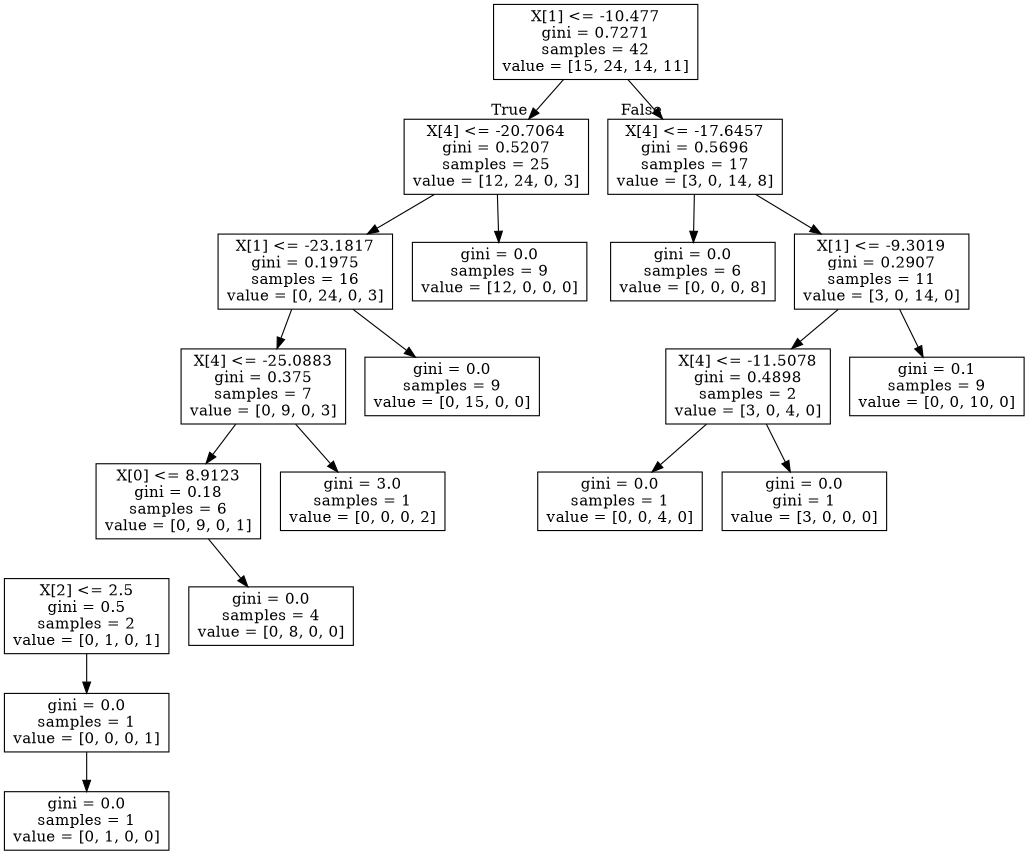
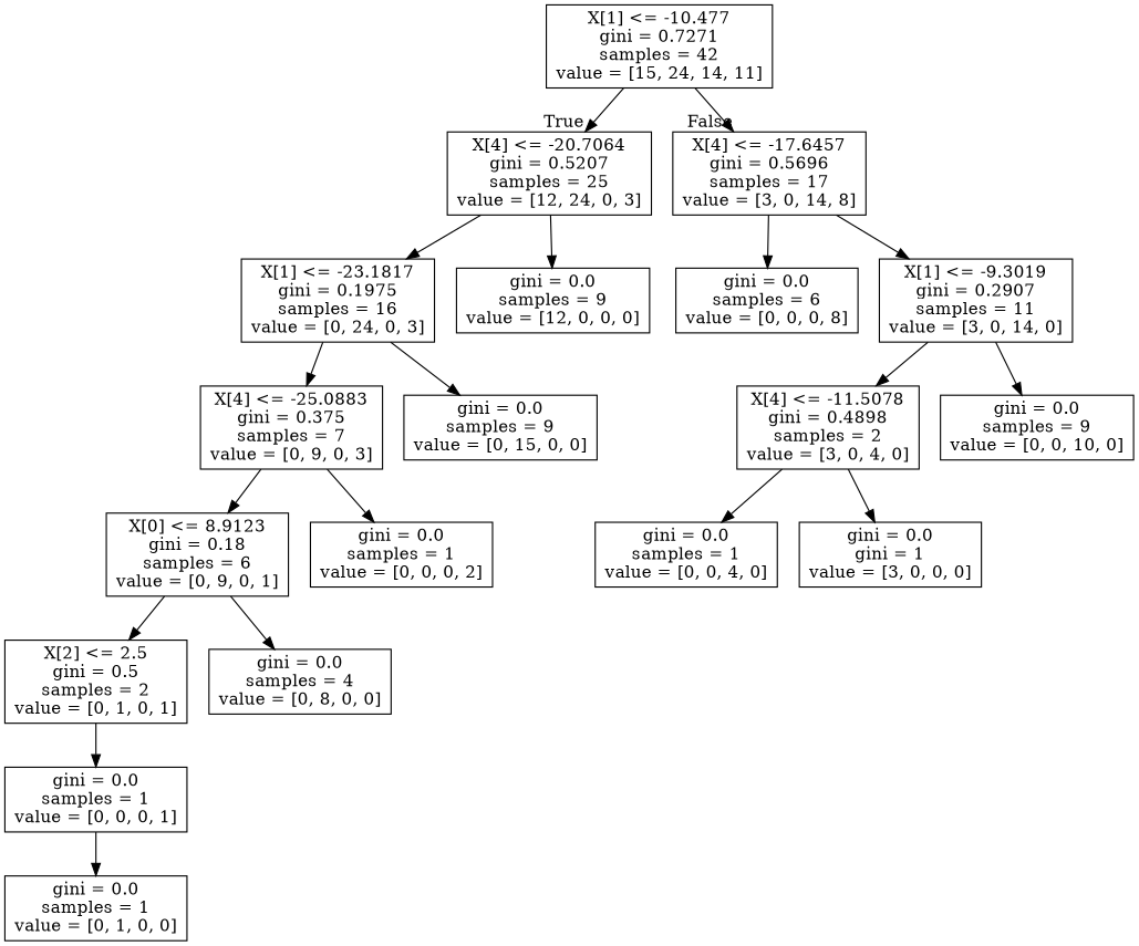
  digraph {
    node [shape=box]
    n1 [label="X[1] <= -10.477\ngini = 0.7271\nsamples = 42\nvalue = [15, 24, 14, 11]"]
    n2 [label="X[4] <= -20.7064\ngini = 0.5207\nsamples = 25\nvalue = [12, 24, 0, 3]"]
    n3 [label="X[4] <= -17.6457\ngini = 0.5696\nsamples = 17\nvalue = [3, 0, 14, 8]"]
    n4 [label="X[1] <= -23.1817\ngini = 0.1975\nsamples = 16\nvalue = [0, 24, 0, 3]"]
    n5 [label="gini = 0.0\nsamples = 9\nvalue = [12, 0, 0, 0]"]
    n6 [label="gini = 0.0\nsamples = 6\nvalue = [0, 0, 0, 8]"]
    n7 [label="X[1] <= -9.3019\ngini = 0.2907\nsamples = 11\nvalue = [3, 0, 14, 0]"]
    n8 [label="X[4] <= -25.0883\ngini = 0.375\nsamples = 7\nvalue = [0, 9, 0, 3]"]
    n9 [label="gini = 0.0\nsamples = 9\nvalue = [0, 15, 0, 0]"]
    n10 [label="X[0] <= 8.9123\ngini = 0.18\nsamples = 6\nvalue = [0, 9, 0, 1]"]
-   n11 [label="gini = 3.0\nsamples = 1\nvalue = [0, 0, 0, 2]"]
+   n11 [label="gini = 0.0\nsamples = 1\nvalue = [0, 0, 0, 2]"]
    n12 [label="X[2] <= 2.5\ngini = 0.5\nsamples = 2\nvalue = [0, 1, 0, 1]"]
    n13 [label="gini = 0.0\nsamples = 4\nvalue = [0, 8, 0, 0]"]
    n14 [label="gini = 0.0\nsamples = 1\nvalue = [0, 0, 0, 1]"]
    n15 [label="gini = 0.0\nsamples = 1\nvalue = [0, 1, 0, 0]"]
    n16 [label="X[4] <= -11.5078\ngini = 0.4898\nsamples = 2\nvalue = [3, 0, 4, 0]"]
-   n17 [label="gini = 0.1\nsamples = 9\nvalue = [0, 0, 10, 0]"]
+   n17 [label="gini = 0.0\nsamples = 9\nvalue = [0, 0, 10, 0]"]
    n18 [label="gini = 0.0\nsamples = 1\nvalue = [0, 0, 4, 0]"]
    n19 [label="gini = 0.0\ngini = 1\nvalue = [3, 0, 0, 0]"]
    n1 -> n2 [headlabel=True labelangle=45 labeldistance=2.5]
    n1 -> n3 [headlabel=False labelangle=-45 labeldistance=2.5]
    n2 -> n4
    n2 -> n5
    n3 -> n6
    n3 -> n7
    n4 -> n8
    n4 -> n9
    n7 -> n16
    n7 -> n17
    n8 -> n10
    n8 -> n11
+   n10 -> n12
    n10 -> n13
    n12 -> n14
    n14 -> n15
    n16 -> n18
    n16 -> n19
  }
